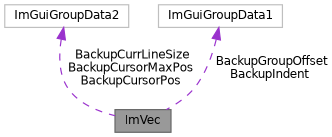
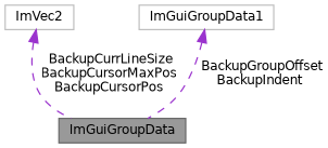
  digraph {
    node [color=grey75 fillcolor=white fontname=Helvetica fontsize=10 shape=box style=filled]
    edge [color=darkorchid3 dir=back fontname=Helvetica fontsize=10 labelfontname=Helvetica labelfontsize=10 style=dashed]
-   n1 [color=gray40 fillcolor=grey60 fontcolor=black height=0.2 label=ImVec width=0.4]
-   n2 [height=0.2 label=ImGuiGroupData2 width=0.4]
+   n1 [color=gray40 fillcolor=grey60 fontcolor=black height=0.2 label=ImGuiGroupData width=0.4]
+   n2 [height=0.2 label=ImVec2 width=0.4]
    n3 [height=0.2 label=ImGuiGroupData1 width=0.4]
    n2 -> n1 [label=" BackupCurrLineSize\nBackupCursorMaxPos\nBackupCursorPos"]
    n3 -> n1 [label=" BackupGroupOffset\nBackupIndent"]
  }
